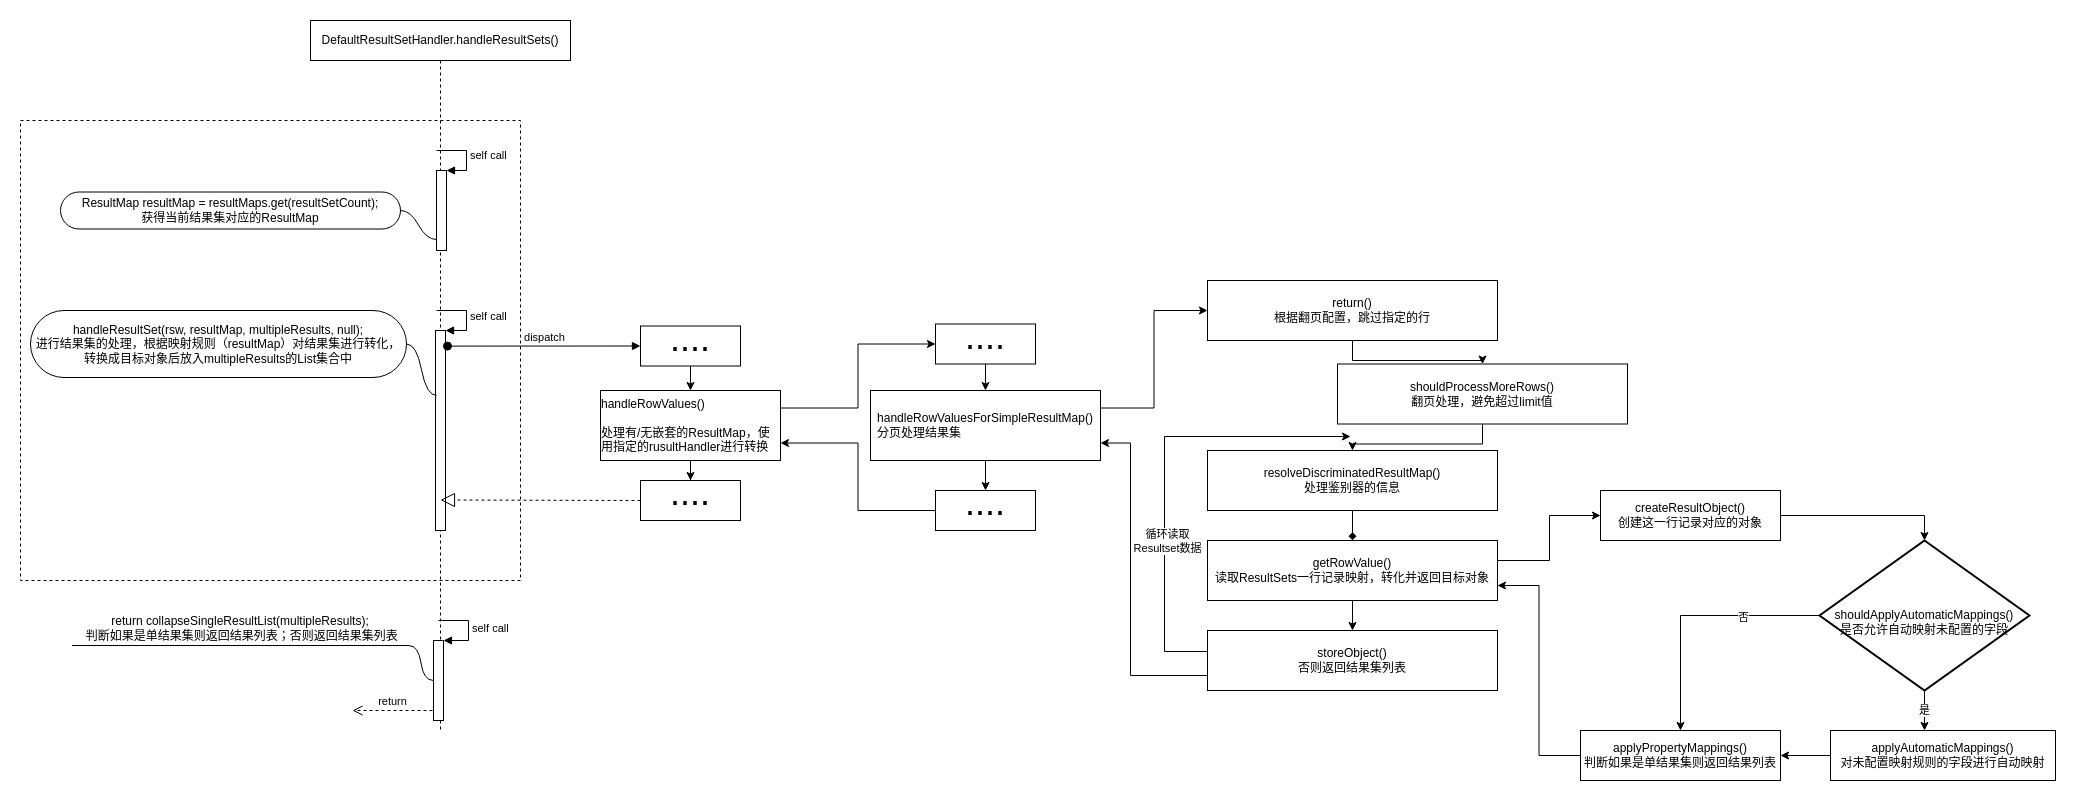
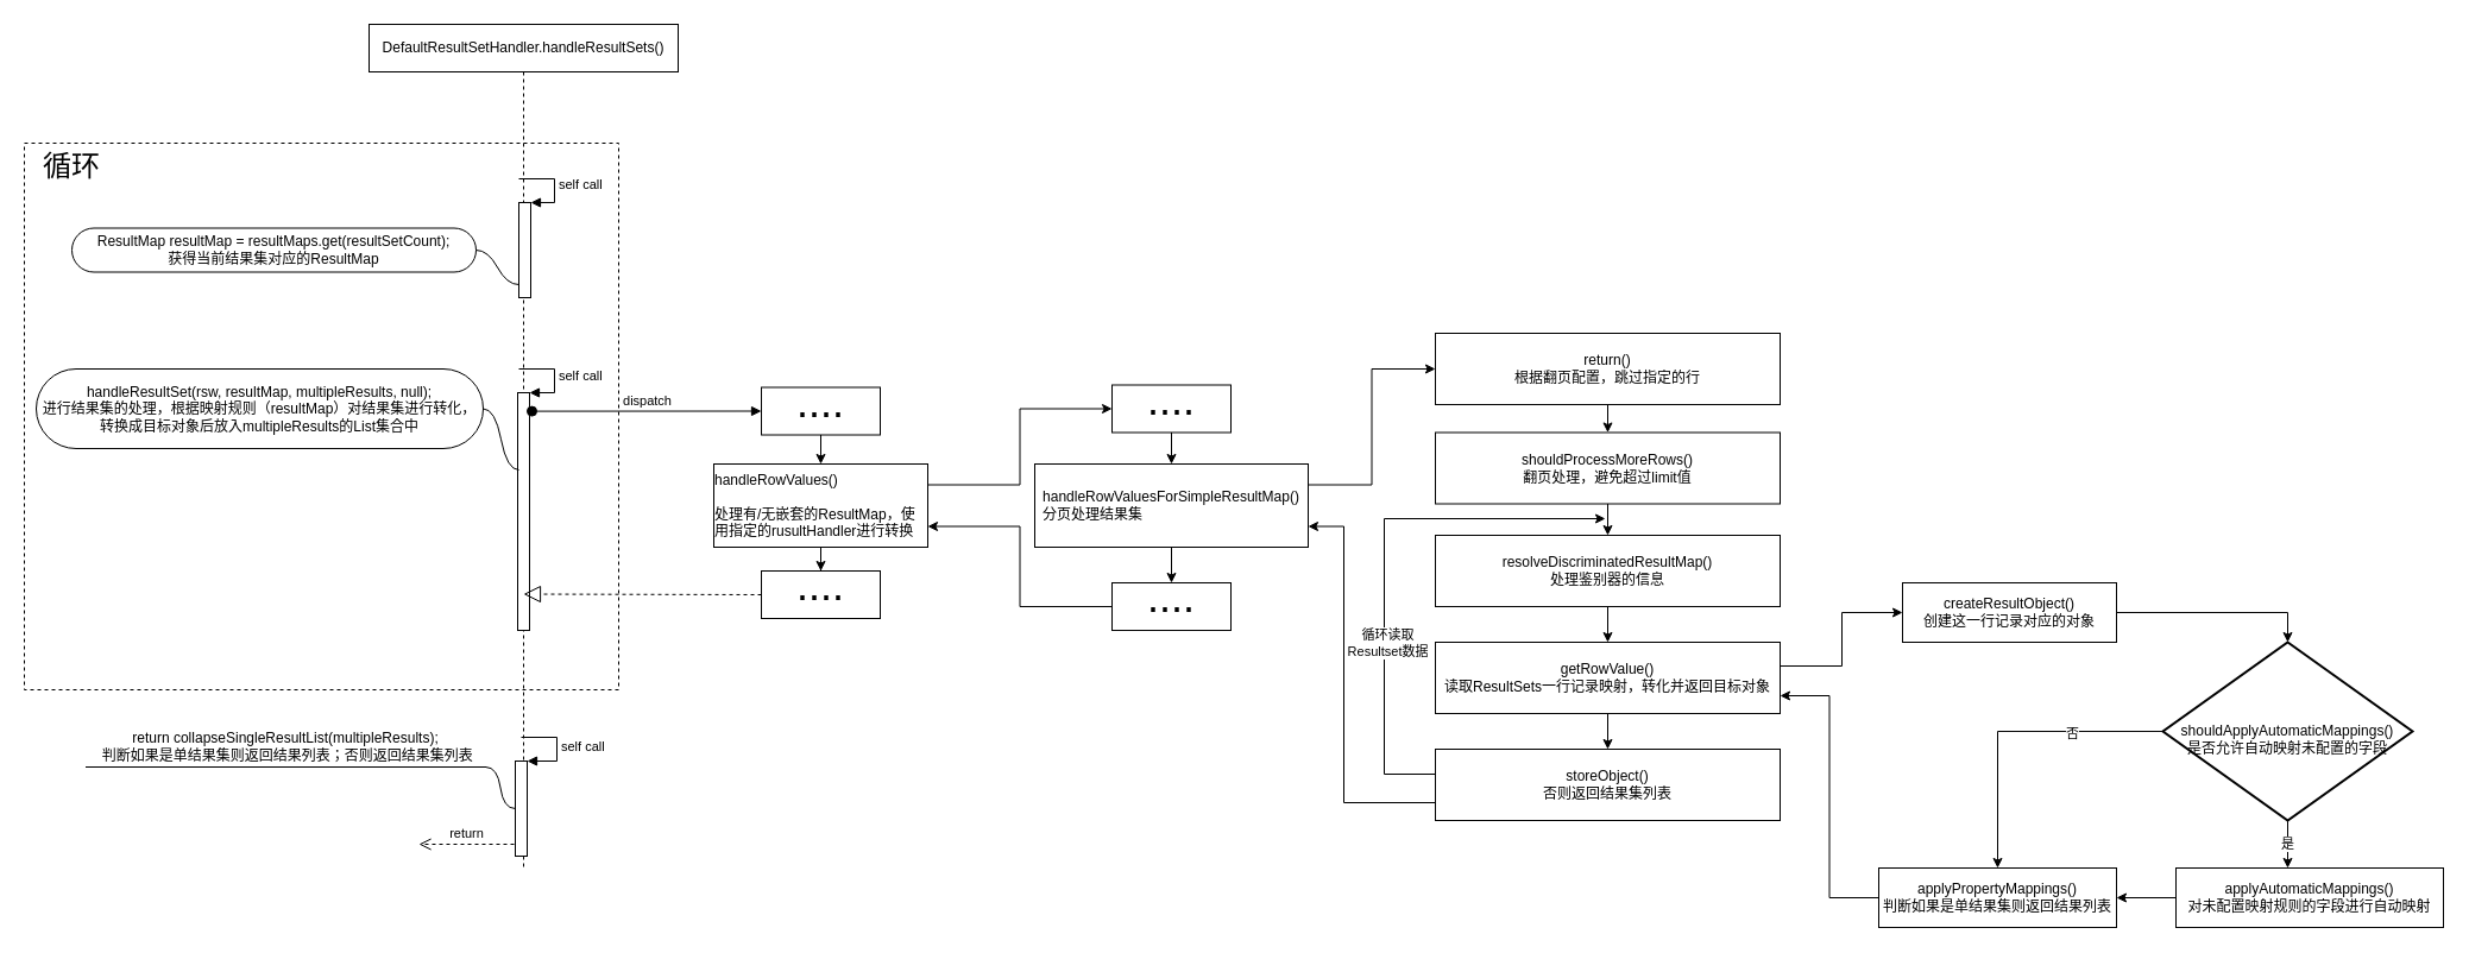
  <mxCell id="0" />
  <mxCell id="1" parent="0" />
  <mxCell id="2" value="" style="rounded=0;whiteSpace=wrap;html=1;fillColor=none;dashed=1;shadow=0;" vertex="1" parent="1"><mxGeometry x="20" y="120" width="500" height="460" as="geometry" /></mxCell>
  <mxCell id="3" value="DefaultResultSetHandler.handleResultSets()" style="shape=umlLifeline;perimeter=lifelinePerimeter;whiteSpace=wrap;html=1;container=1;collapsible=0;recursiveResize=0;outlineConnect=0;" vertex="1" parent="1"><mxGeometry x="310" y="20" width="260" height="710" as="geometry" /></mxCell>
  <mxCell id="4" value="" style="html=1;points=[];perimeter=orthogonalPerimeter;" vertex="1" parent="3"><mxGeometry x="126" y="150" width="10" height="80" as="geometry" /></mxCell>
  <mxCell id="5" value="self call" style="edgeStyle=orthogonalEdgeStyle;html=1;align=left;spacingLeft=2;endArrow=block;rounded=0;entryX=1;entryY=0;" edge="1" target="4" parent="3"><mxGeometry relative="1" as="geometry"><mxPoint x="126" y="130" as="sourcePoint" /><Array as="points"><mxPoint x="156" y="130" /><mxPoint x="156" y="150" /></Array></mxGeometry></mxCell>
  <mxCell id="6" value="" style="html=1;points=[];perimeter=orthogonalPerimeter;" vertex="1" parent="3"><mxGeometry x="125" y="310" width="10" height="200" as="geometry" /></mxCell>
  <mxCell id="7" value="self call" style="edgeStyle=orthogonalEdgeStyle;html=1;align=left;spacingLeft=2;endArrow=block;rounded=0;entryX=1;entryY=0;" edge="1" target="6" parent="3"><mxGeometry relative="1" as="geometry"><mxPoint x="126" y="290" as="sourcePoint" /><Array as="points"><mxPoint x="156" y="290" /></Array></mxGeometry></mxCell>
  <mxCell id="8" value="" style="html=1;points=[];perimeter=orthogonalPerimeter;" vertex="1" parent="3"><mxGeometry x="123" y="620" width="10" height="80" as="geometry" /></mxCell>
  <mxCell id="9" value="self call" style="edgeStyle=orthogonalEdgeStyle;html=1;align=left;spacingLeft=2;endArrow=block;rounded=0;entryX=1;entryY=0;" edge="1" target="8" parent="3"><mxGeometry relative="1" as="geometry"><mxPoint x="128" y="600" as="sourcePoint" /><Array as="points"><mxPoint x="158" y="600" /></Array></mxGeometry></mxCell>
  <mxCell id="10" value="&lt;span&gt;ResultMap resultMap = resultMaps.get(resultSetCount);&lt;/span&gt;&lt;br&gt;&lt;span&gt;获得当前结果集对应的ResultMap&lt;/span&gt;" style="whiteSpace=wrap;html=1;rounded=1;arcSize=50;align=center;verticalAlign=middle;strokeWidth=1;autosize=1;spacing=4;treeFolding=1;treeMoving=1;newEdgeStyle={&quot;edgeStyle&quot;:&quot;entityRelationEdgeStyle&quot;,&quot;startArrow&quot;:&quot;none&quot;,&quot;endArrow&quot;:&quot;none&quot;,&quot;segment&quot;:10,&quot;curved&quot;:1};" vertex="1" parent="1"><mxGeometry x="60" y="191.5" width="340" height="37" as="geometry" /></mxCell>
  <mxCell id="11" value="" style="edgeStyle=entityRelationEdgeStyle;startArrow=none;endArrow=none;segment=10;curved=1;exitX=0;exitY=0.863;exitDx=0;exitDy=0;exitPerimeter=0;" edge="1" target="10" parent="1" source="4"><mxGeometry relative="1" as="geometry"><mxPoint x="296" y="230" as="sourcePoint" /></mxGeometry></mxCell>
  <mxCell id="12" value="&lt;div&gt;handleResultSet(rsw, resultMap, multipleResults, null);&lt;/div&gt;&lt;div&gt;进行结果集的处理，根据映射规则（resultMap）对结果集进行转化，转换成目标对象后放入multipleResults的List集合中&lt;/div&gt;" style="whiteSpace=wrap;html=1;rounded=1;arcSize=50;align=center;verticalAlign=middle;strokeWidth=1;autosize=1;spacing=4;treeFolding=1;treeMoving=1;newEdgeStyle={&quot;edgeStyle&quot;:&quot;entityRelationEdgeStyle&quot;,&quot;startArrow&quot;:&quot;none&quot;,&quot;endArrow&quot;:&quot;none&quot;,&quot;segment&quot;:10,&quot;curved&quot;:1};" vertex="1" parent="1"><mxGeometry x="30" y="310" width="376" height="67" as="geometry" /></mxCell>
  <mxCell id="13" value="" style="edgeStyle=entityRelationEdgeStyle;startArrow=none;endArrow=none;segment=10;curved=1;exitX=0.1;exitY=0.325;exitDx=0;exitDy=0;exitPerimeter=0;" edge="1" target="12" parent="1" source="6"><mxGeometry relative="1" as="geometry"><mxPoint x="445" y="338" as="sourcePoint" /></mxGeometry></mxCell>
  <mxCell id="14" value="return" style="html=1;verticalAlign=bottom;endArrow=open;dashed=1;endSize=8;" edge="1" parent="1"><mxGeometry relative="1" as="geometry"><mxPoint x="432" y="710" as="sourcePoint" /><mxPoint x="352" y="710" as="targetPoint" /></mxGeometry></mxCell>
  <mxCell id="15" value="&lt;div&gt;return collapseSingleResultList(multipleResults);&lt;/div&gt;&lt;div&gt;&amp;nbsp;判断如果是单结果集则返回结果列表；否则返回结果集列表&lt;/div&gt;" style="whiteSpace=wrap;html=1;shape=partialRectangle;top=0;left=0;bottom=1;right=0;points=[[0,1],[1,1]];fillColor=none;align=center;verticalAlign=bottom;routingCenterY=0.5;snapToPoint=1;recursiveResize=0;autosize=1;treeFolding=1;treeMoving=1;newEdgeStyle={&quot;edgeStyle&quot;:&quot;entityRelationEdgeStyle&quot;,&quot;startArrow&quot;:&quot;none&quot;,&quot;endArrow&quot;:&quot;none&quot;,&quot;segment&quot;:10,&quot;curved&quot;:1};" vertex="1" parent="1"><mxGeometry x="72" y="610" width="336" height="35" as="geometry" /></mxCell>
  <mxCell id="16" value="" style="edgeStyle=entityRelationEdgeStyle;startArrow=none;endArrow=none;segment=10;curved=1;" edge="1" target="15" parent="1" source="8"><mxGeometry relative="1" as="geometry"><mxPoint x="402" y="680" as="sourcePoint" /></mxGeometry></mxCell>
+ <mxCell id="17" value="&lt;font style=&quot;font-size: 24px&quot;&gt;循环&lt;/font&gt;" style="text;html=1;strokeColor=none;fillColor=none;align=center;verticalAlign=middle;whiteSpace=wrap;rounded=0;shadow=0;" vertex="1" parent="1"><mxGeometry x="20" y="120" width="80" height="40" as="geometry" /></mxCell>
  <mxCell id="18" value="dispatch" style="html=1;verticalAlign=bottom;startArrow=oval;endArrow=block;startSize=8;exitX=1.2;exitY=0.078;exitDx=0;exitDy=0;exitPerimeter=0;entryX=0;entryY=0.5;entryDx=0;entryDy=0;" edge="1" target="20" parent="1" source="6"><mxGeometry relative="1" as="geometry"><mxPoint x="540" y="340" as="sourcePoint" /><mxPoint x="570" y="346" as="targetPoint" /></mxGeometry></mxCell>
  <mxCell id="19" value="" style="edgeStyle=orthogonalEdgeStyle;rounded=0;orthogonalLoop=1;jettySize=auto;html=1;" edge="1" parent="1" source="20" target="23"><mxGeometry relative="1" as="geometry" /></mxCell>
  <mxCell id="20" value="&lt;font style=&quot;font-size: 36px ; line-height: 0%&quot;&gt;....&lt;/font&gt;" style="rounded=0;whiteSpace=wrap;html=1;shadow=0;fillColor=none;" vertex="1" parent="1"><mxGeometry x="640" y="325.5" width="100" height="40" as="geometry" /></mxCell>
  <mxCell id="21" value="" style="edgeStyle=orthogonalEdgeStyle;rounded=0;orthogonalLoop=1;jettySize=auto;html=1;" edge="1" parent="1" source="23" target="24"><mxGeometry relative="1" as="geometry" /></mxCell>
  <mxCell id="22" style="edgeStyle=orthogonalEdgeStyle;rounded=0;orthogonalLoop=1;jettySize=auto;html=1;exitX=1;exitY=0.25;exitDx=0;exitDy=0;entryX=0;entryY=0.5;entryDx=0;entryDy=0;" edge="1" parent="1" source="23" target="27"><mxGeometry relative="1" as="geometry" /></mxCell>
  <mxCell id="23" value="&lt;div style=&quot;text-align: left&quot;&gt;handleRowValues()&lt;/div&gt;&lt;div style=&quot;text-align: left&quot;&gt;&lt;br&gt;&lt;/div&gt;&lt;div style=&quot;text-align: left&quot;&gt;处理有/无嵌套的ResultMap，使用指定的rusultHandler进行转换&lt;/div&gt;" style="rounded=0;whiteSpace=wrap;html=1;shadow=0;fillColor=none;" vertex="1" parent="1"><mxGeometry x="600" y="390" width="180" height="70" as="geometry" /></mxCell>
  <mxCell id="24" value="&lt;font style=&quot;font-size: 36px ; line-height: 0%&quot;&gt;....&lt;/font&gt;" style="rounded=0;whiteSpace=wrap;html=1;shadow=0;fillColor=none;" vertex="1" parent="1"><mxGeometry x="640" y="480" width="100" height="40" as="geometry" /></mxCell>
  <mxCell id="25" value="" style="endArrow=block;dashed=1;endFill=0;endSize=12;html=1;exitX=0;exitY=0.5;exitDx=0;exitDy=0;" edge="1" parent="1" source="24"><mxGeometry width="160" relative="1" as="geometry"><mxPoint x="600" y="499.5" as="sourcePoint" /><mxPoint x="440" y="499.5" as="targetPoint" /></mxGeometry></mxCell>
  <mxCell id="26" value="" style="edgeStyle=orthogonalEdgeStyle;rounded=0;orthogonalLoop=1;jettySize=auto;html=1;" edge="1" parent="1" source="27"><mxGeometry relative="1" as="geometry"><mxPoint x="985" y="390" as="targetPoint" /></mxGeometry></mxCell>
  <mxCell id="27" value="&lt;font style=&quot;font-size: 36px ; line-height: 0%&quot;&gt;....&lt;/font&gt;" style="rounded=0;whiteSpace=wrap;html=1;shadow=0;fillColor=none;" vertex="1" parent="1"><mxGeometry x="935" y="323.5" width="100" height="40" as="geometry" /></mxCell>
  <mxCell id="28" value="" style="edgeStyle=orthogonalEdgeStyle;rounded=0;orthogonalLoop=1;jettySize=auto;html=1;" edge="1" parent="1" source="30" target="32"><mxGeometry relative="1" as="geometry" /></mxCell>
  <mxCell id="29" style="edgeStyle=orthogonalEdgeStyle;rounded=0;orthogonalLoop=1;jettySize=auto;html=1;exitX=1;exitY=0.25;exitDx=0;exitDy=0;entryX=0;entryY=0.5;entryDx=0;entryDy=0;" edge="1" parent="1" source="30" target="34"><mxGeometry relative="1" as="geometry" /></mxCell>
  <mxCell id="30" value="&lt;div style=&quot;text-align: left&quot;&gt;&lt;div&gt;handleRowValuesForSimpleResultMap()&lt;/div&gt;&lt;div&gt;分页处理结果集&lt;/div&gt;&lt;/div&gt;" style="rounded=0;whiteSpace=wrap;html=1;shadow=0;fillColor=none;" vertex="1" parent="1"><mxGeometry x="870" y="390" width="230" height="70" as="geometry" /></mxCell>
  <mxCell id="31" style="edgeStyle=orthogonalEdgeStyle;rounded=0;orthogonalLoop=1;jettySize=auto;html=1;entryX=1;entryY=0.75;entryDx=0;entryDy=0;" edge="1" parent="1" source="32" target="23"><mxGeometry relative="1" as="geometry" /></mxCell>
  <mxCell id="32" value="&lt;font style=&quot;font-size: 36px ; line-height: 0%&quot;&gt;....&lt;/font&gt;" style="rounded=0;whiteSpace=wrap;html=1;shadow=0;fillColor=none;" vertex="1" parent="1"><mxGeometry x="935" y="490" width="100" height="40" as="geometry" /></mxCell>
  <mxCell id="33" style="edgeStyle=orthogonalEdgeStyle;rounded=0;orthogonalLoop=1;jettySize=auto;html=1;entryX=0.5;entryY=0;entryDx=0;entryDy=0;" edge="1" parent="1" source="34" target="36"><mxGeometry relative="1" as="geometry" /></mxCell>
  <mxCell id="34" value="&lt;div&gt;&lt;div&gt;return(&lt;span&gt;)&lt;/span&gt;&lt;/div&gt;&lt;div&gt;根据翻页配置，跳过指定的行&lt;/div&gt;&lt;/div&gt;" style="rounded=0;whiteSpace=wrap;html=1;shadow=0;fillColor=none;align=center;" vertex="1" parent="1"><mxGeometry x="1207" y="280" width="290" height="60" as="geometry" /></mxCell>
  <mxCell id="35" style="edgeStyle=orthogonalEdgeStyle;rounded=0;orthogonalLoop=1;jettySize=auto;html=1;entryX=0.5;entryY=0;entryDx=0;entryDy=0;" edge="1" parent="1" source="36" target="38"><mxGeometry relative="1" as="geometry" /></mxCell>
- <mxCell id="36" value="&lt;div&gt;&lt;div&gt;shouldProcessMoreRows()&lt;/div&gt;&lt;div&gt;翻页处理，避免超过limit值&lt;/div&gt;&lt;/div&gt;" style="rounded=0;whiteSpace=wrap;html=1;shadow=0;fillColor=none;align=center;" vertex="1" parent="1"><mxGeometry x="1337" y="363.5" width="290" height="60" as="geometry" /></mxCell>
- <mxCell id="37" style="edgeStyle=orthogonalEdgeStyle;rounded=0;orthogonalLoop=1;jettySize=auto;html=1;entryX=0.5;entryY=0;entryDx=0;entryDy=0;endArrow=diamond;" edge="1" parent="1" source="38" target="41"><mxGeometry relative="1" as="geometry" /></mxCell>
+ <mxCell id="36" value="&lt;div&gt;&lt;div&gt;shouldProcessMoreRows()&lt;/div&gt;&lt;div&gt;翻页处理，避免超过limit值&lt;/div&gt;&lt;/div&gt;" style="rounded=0;whiteSpace=wrap;html=1;shadow=0;fillColor=none;align=center;" vertex="1" parent="1"><mxGeometry x="1207" y="363.5" width="290" height="60" as="geometry" /></mxCell>
+ <mxCell id="37" style="edgeStyle=orthogonalEdgeStyle;rounded=0;orthogonalLoop=1;jettySize=auto;html=1;entryX=0.5;entryY=0;entryDx=0;entryDy=0;" edge="1" parent="1" source="38" target="41"><mxGeometry relative="1" as="geometry" /></mxCell>
  <mxCell id="38" value="&lt;div&gt;&lt;div&gt;resolveDiscriminatedResultMap()&lt;/div&gt;&lt;div&gt;处理鉴别器的信息&lt;/div&gt;&lt;/div&gt;" style="rounded=0;whiteSpace=wrap;html=1;shadow=0;fillColor=none;align=center;" vertex="1" parent="1"><mxGeometry x="1207" y="450" width="290" height="60" as="geometry" /></mxCell>
  <mxCell id="39" style="edgeStyle=orthogonalEdgeStyle;rounded=0;orthogonalLoop=1;jettySize=auto;html=1;entryX=0.5;entryY=0;entryDx=0;entryDy=0;" edge="1" parent="1" source="41" target="45"><mxGeometry relative="1" as="geometry" /></mxCell>
  <mxCell id="40" style="edgeStyle=orthogonalEdgeStyle;rounded=0;orthogonalLoop=1;jettySize=auto;html=1;entryX=0;entryY=0.5;entryDx=0;entryDy=0;" edge="1" parent="1" source="41" target="47"><mxGeometry relative="1" as="geometry"><Array as="points"><mxPoint x="1549" y="560" /><mxPoint x="1549" y="515" /></Array></mxGeometry></mxCell>
  <mxCell id="41" value="&lt;div&gt;&lt;div&gt;getRowValue()&lt;/div&gt;&lt;div&gt;读取ResultSets一行记录映射，转化并返回目标对象&lt;/div&gt;&lt;/div&gt;" style="rounded=0;whiteSpace=wrap;html=1;shadow=0;fillColor=none;align=center;" vertex="1" parent="1"><mxGeometry x="1207" y="540" width="290" height="60" as="geometry" /></mxCell>
  <mxCell id="42" style="edgeStyle=orthogonalEdgeStyle;rounded=0;orthogonalLoop=1;jettySize=auto;html=1;entryX=1;entryY=0.75;entryDx=0;entryDy=0;exitX=0;exitY=0.75;exitDx=0;exitDy=0;" edge="1" parent="1" source="45" target="30"><mxGeometry relative="1" as="geometry"><Array as="points"><mxPoint x="1130" y="675" /><mxPoint x="1130" y="443" /></Array></mxGeometry></mxCell>
  <mxCell id="43" style="edgeStyle=orthogonalEdgeStyle;rounded=0;orthogonalLoop=1;jettySize=auto;html=1;exitX=0;exitY=0.25;exitDx=0;exitDy=0;" edge="1" parent="1" source="45"><mxGeometry relative="1" as="geometry"><mxPoint x="1350" y="436" as="targetPoint" /><mxPoint x="1184" y="651" as="sourcePoint" /><Array as="points"><mxPoint x="1207" y="651" /><mxPoint x="1164" y="651" /><mxPoint x="1164" y="436" /></Array></mxGeometry></mxCell>
  <mxCell id="44" value="循环读取&lt;br&gt;Resultset数据" style="edgeLabel;html=1;align=center;verticalAlign=middle;resizable=0;points=[];" vertex="1" connectable="0" parent="43"><mxGeometry x="-0.287" y="-2" relative="1" as="geometry"><mxPoint as="offset" /></mxGeometry></mxCell>
  <mxCell id="45" value="&lt;div&gt;&lt;div&gt;storeObject()&lt;/div&gt;&lt;div&gt;否则返回结果集列表&lt;/div&gt;&lt;/div&gt;" style="rounded=0;whiteSpace=wrap;html=1;shadow=0;fillColor=none;align=center;" vertex="1" parent="1"><mxGeometry x="1207" y="630" width="290" height="60" as="geometry" /></mxCell>
  <mxCell id="46" style="edgeStyle=orthogonalEdgeStyle;rounded=0;orthogonalLoop=1;jettySize=auto;html=1;entryX=0.5;entryY=0;entryDx=0;entryDy=0;entryPerimeter=0;" edge="1" parent="1" source="47" target="51"><mxGeometry relative="1" as="geometry" /></mxCell>
  <mxCell id="47" value="&lt;div&gt;createResultObject()&lt;/div&gt;&lt;div&gt;创建这一行记录对应的对象&lt;/div&gt;" style="rounded=0;whiteSpace=wrap;html=1;shadow=0;fillColor=none;align=center;" vertex="1" parent="1"><mxGeometry x="1600" y="490" width="180" height="50" as="geometry" /></mxCell>
  <mxCell id="48" value="是" style="edgeStyle=orthogonalEdgeStyle;rounded=0;orthogonalLoop=1;jettySize=auto;html=1;" edge="1" parent="1" source="51"><mxGeometry relative="1" as="geometry"><mxPoint x="1924" y="730" as="targetPoint" /><Array as="points"><mxPoint x="1924" y="710" /><mxPoint x="1924" y="710" /></Array></mxGeometry></mxCell>
  <mxCell id="49" style="edgeStyle=orthogonalEdgeStyle;rounded=0;orthogonalLoop=1;jettySize=auto;html=1;" edge="1" parent="1" source="51" target="55"><mxGeometry relative="1" as="geometry" /></mxCell>
  <mxCell id="50" value="否" style="edgeLabel;html=1;align=center;verticalAlign=middle;resizable=0;points=[];" vertex="1" connectable="0" parent="49"><mxGeometry x="-0.396" y="1" relative="1" as="geometry"><mxPoint as="offset" /></mxGeometry></mxCell>
  <mxCell id="51" value="&lt;div&gt;&lt;br&gt;&lt;/div&gt;&lt;div&gt;shouldApplyAutomaticMappings()&lt;/div&gt;&lt;div&gt;是否允许自动映射未配置的字段&lt;/div&gt;" style="strokeWidth=2;html=1;shape=mxgraph.flowchart.decision;whiteSpace=wrap;shadow=0;fillColor=none;" vertex="1" parent="1"><mxGeometry x="1819" y="540" width="210" height="150" as="geometry" /></mxCell>
  <mxCell id="52" style="edgeStyle=orthogonalEdgeStyle;rounded=0;orthogonalLoop=1;jettySize=auto;html=1;entryX=1;entryY=0.5;entryDx=0;entryDy=0;" edge="1" parent="1" source="53" target="55"><mxGeometry relative="1" as="geometry" /></mxCell>
  <mxCell id="53" value="&lt;div&gt;applyAutomaticMappings()&lt;/div&gt;&lt;div&gt;对未配置映射规则的字段进行自动映射&lt;/div&gt;" style="rounded=0;whiteSpace=wrap;html=1;shadow=0;fillColor=none;align=center;" vertex="1" parent="1"><mxGeometry x="1830" y="730" width="225" height="50" as="geometry" /></mxCell>
  <mxCell id="54" style="edgeStyle=orthogonalEdgeStyle;rounded=0;orthogonalLoop=1;jettySize=auto;html=1;entryX=1;entryY=0.75;entryDx=0;entryDy=0;" edge="1" parent="1" source="55" target="41"><mxGeometry relative="1" as="geometry" /></mxCell>
  <mxCell id="55" value="&lt;div&gt;applyPropertyMappings()&lt;/div&gt;&lt;div&gt;判断如果是单结果集则返回结果列表&lt;/div&gt;" style="rounded=0;whiteSpace=wrap;html=1;shadow=0;fillColor=none;align=center;" vertex="1" parent="1"><mxGeometry x="1580" y="730" width="200" height="50" as="geometry" /></mxCell>
